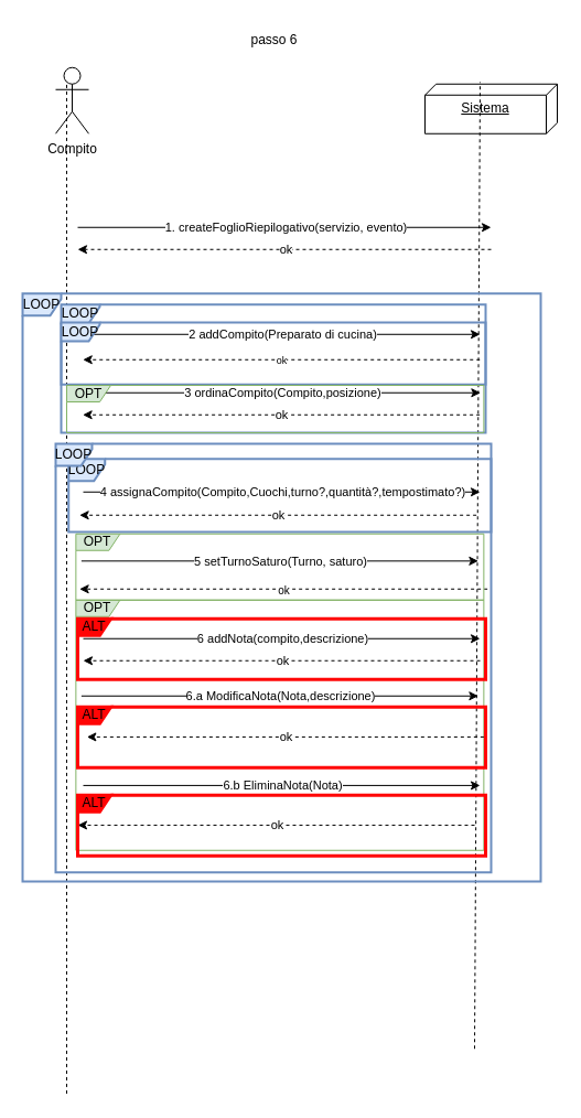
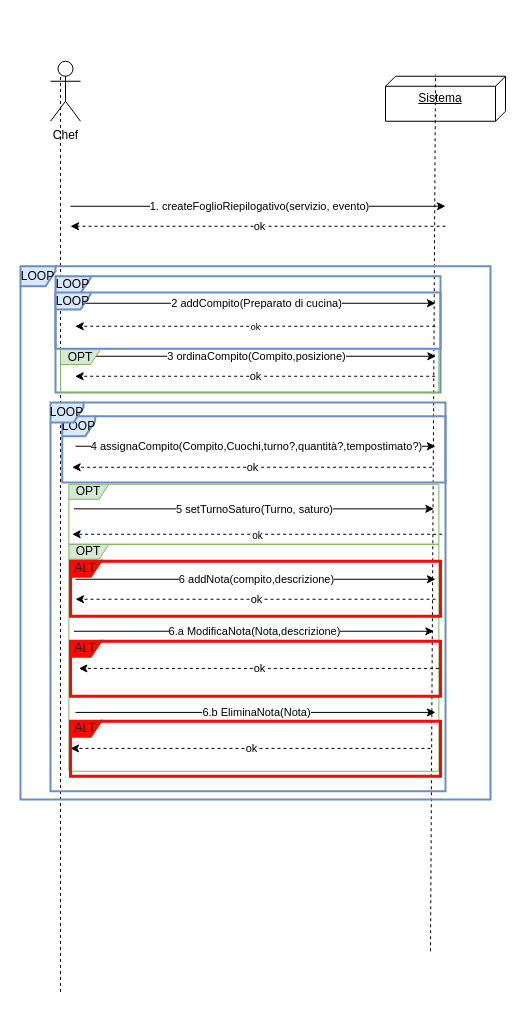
  <mxCell id="0" />
  <mxCell id="1" parent="0" />
- <mxCell id="2" value="Compito" style="shape=umlActor;verticalLabelPosition=bottom;verticalAlign=top;html=1;outlineConnect=0;" parent="1" vertex="1"><mxGeometry x="50" y="60.75" width="30" height="60" as="geometry" /></mxCell>
+ <mxCell id="2" value="Chef" style="shape=umlActor;verticalLabelPosition=bottom;verticalAlign=top;html=1;outlineConnect=0;" parent="1" vertex="1"><mxGeometry x="50" y="60.75" width="30" height="60" as="geometry" /></mxCell>
  <mxCell id="3" value="Sistema" style="verticalAlign=top;align=center;spacingTop=8;spacingLeft=2;spacingRight=12;shape=cube;size=10;direction=south;fontStyle=4;html=1;whiteSpace=wrap;" parent="1" vertex="1"><mxGeometry x="385" y="75.75" width="120" height="45" as="geometry" /></mxCell>
  <mxCell id="4" value="" style="endArrow=none;dashed=1;html=1;rounded=0;entryX=0;entryY=0;entryDx=45;entryDy=65;entryPerimeter=0;" parent="1" edge="1"><mxGeometry width="50" height="50" relative="1" as="geometry"><mxPoint x="430" y="950.75" as="sourcePoint" /><mxPoint x="435" y="74" as="targetPoint" /></mxGeometry></mxCell>
  <mxCell id="5" value="" style="endArrow=none;dashed=1;html=1;rounded=0;" parent="1" edge="1"><mxGeometry width="50" height="50" relative="1" as="geometry"><mxPoint x="60" y="991.417" as="sourcePoint" /><mxPoint x="60" y="74" as="targetPoint" /></mxGeometry></mxCell>
  <mxCell id="6" value="" style="endArrow=classic;html=1;rounded=0;" parent="1" edge="1"><mxGeometry width="50" height="50" relative="1" as="geometry"><mxPoint x="70" y="205.75" as="sourcePoint" /><mxPoint x="445" y="205.75" as="targetPoint" /></mxGeometry></mxCell>
  <mxCell id="7" value="1. createFoglioRiepilogativo(servizio, evento)" style="edgeLabel;html=1;align=center;verticalAlign=middle;resizable=0;points=[];" parent="6" connectable="0" vertex="1"><mxGeometry x="0.111" y="3" relative="1" as="geometry"><mxPoint x="-20" y="3" as="offset" /></mxGeometry></mxCell>
  <mxCell id="8" value="" style="html=1;labelBackgroundColor=#ffffff;startArrow=none;startFill=0;startSize=6;endArrow=classic;endFill=1;endSize=6;jettySize=auto;orthogonalLoop=1;strokeWidth=1;dashed=1;fontSize=14;rounded=0;" parent="1" edge="1"><mxGeometry width="60" height="60" relative="1" as="geometry"><mxPoint x="445" y="225.75" as="sourcePoint" /><mxPoint x="70" y="225.75" as="targetPoint" /></mxGeometry></mxCell>
  <mxCell id="9" value="ok" style="edgeLabel;html=1;align=center;verticalAlign=middle;resizable=0;points=[];" parent="8" connectable="0" vertex="1"><mxGeometry x="-0.11" relative="1" as="geometry"><mxPoint x="-20" as="offset" /></mxGeometry></mxCell>
  <mxCell id="10" value="" style="endArrow=classic;html=1;rounded=0;" parent="1" edge="1"><mxGeometry width="50" height="50" relative="1" as="geometry"><mxPoint x="75" y="302.77" as="sourcePoint" /><mxPoint x="435" y="302.77" as="targetPoint" /></mxGeometry></mxCell>
  <mxCell id="11" value="2 addCompito(Preparato di cucina)" style="edgeLabel;html=1;align=center;verticalAlign=middle;resizable=0;points=[];" parent="10" connectable="0" vertex="1"><mxGeometry x="0.111" y="3" relative="1" as="geometry"><mxPoint x="-20" y="3" as="offset" /></mxGeometry></mxCell>
  <mxCell id="12" value="" style="html=1;labelBackgroundColor=#ffffff;startArrow=none;startFill=0;startSize=6;endArrow=classic;endFill=1;endSize=6;jettySize=auto;orthogonalLoop=1;strokeWidth=1;dashed=1;fontSize=14;rounded=0;" parent="1" edge="1"><mxGeometry width="60" height="60" relative="1" as="geometry"><mxPoint x="434.74" y="325.75" as="sourcePoint" /><mxPoint x="74.74" y="325.75" as="targetPoint" /></mxGeometry></mxCell>
  <mxCell id="13" value="&lt;font style=&quot;font-size: 9px;&quot;&gt;ok&lt;/font&gt;" style="edgeLabel;html=1;align=center;verticalAlign=middle;resizable=0;points=[];" parent="12" connectable="0" vertex="1"><mxGeometry x="-0.11" relative="1" as="geometry"><mxPoint x="-20" as="offset" /></mxGeometry></mxCell>
  <mxCell id="14" value="LOOP" style="shape=umlFrame;whiteSpace=wrap;html=1;pointerEvents=0;fillColor=#dae8fc;strokeColor=#6c8ebf;width=35;height=17;strokeWidth=2;" parent="1" vertex="1"><mxGeometry x="55" y="275.75" width="385" height="116.25" as="geometry" /></mxCell>
  <mxCell id="15" value="" style="endArrow=classic;html=1;rounded=0;" parent="1" edge="1"><mxGeometry width="50" height="50" relative="1" as="geometry"><mxPoint x="75.37" y="355.75" as="sourcePoint" /><mxPoint x="435.37" y="355.75" as="targetPoint" /></mxGeometry></mxCell>
  <mxCell id="16" value="3 ordinaCompito(Compito,posizione)" style="edgeLabel;html=1;align=center;verticalAlign=middle;resizable=0;points=[];" parent="15" connectable="0" vertex="1"><mxGeometry x="0.111" y="3" relative="1" as="geometry"><mxPoint x="-20" y="3" as="offset" /></mxGeometry></mxCell>
  <mxCell id="17" value="" style="html=1;labelBackgroundColor=#ffffff;startArrow=none;startFill=0;startSize=6;endArrow=classic;endFill=1;endSize=6;jettySize=auto;orthogonalLoop=1;strokeWidth=1;dashed=1;fontSize=14;rounded=0;" parent="1" edge="1"><mxGeometry width="60" height="60" relative="1" as="geometry"><mxPoint x="434.63" y="375.75" as="sourcePoint" /><mxPoint x="74.63" y="375.75" as="targetPoint" /></mxGeometry></mxCell>
  <mxCell id="18" value="ok" style="edgeLabel;html=1;align=center;verticalAlign=middle;resizable=0;points=[];" parent="17" connectable="0" vertex="1"><mxGeometry x="-0.11" relative="1" as="geometry"><mxPoint x="-20" as="offset" /></mxGeometry></mxCell>
  <mxCell id="19" value="" style="endArrow=classic;html=1;rounded=0;" parent="1" edge="1"><mxGeometry width="50" height="50" relative="1" as="geometry"><mxPoint x="75" y="445.75" as="sourcePoint" /><mxPoint x="435" y="445.75" as="targetPoint" /></mxGeometry></mxCell>
  <mxCell id="20" value="4 assignaCompito(Compito,Cuochi,turno?,quantità?,tempostimato?)" style="edgeLabel;html=1;align=center;verticalAlign=middle;resizable=0;points=[];" parent="19" connectable="0" vertex="1"><mxGeometry x="0.111" y="3" relative="1" as="geometry"><mxPoint x="-20" y="3" as="offset" /></mxGeometry></mxCell>
  <mxCell id="21" value="" style="html=1;labelBackgroundColor=#ffffff;startArrow=none;startFill=0;startSize=6;endArrow=classic;endFill=1;endSize=6;jettySize=auto;orthogonalLoop=1;strokeWidth=1;dashed=1;fontSize=14;rounded=0;" parent="1" edge="1"><mxGeometry width="60" height="60" relative="1" as="geometry"><mxPoint x="431.63" y="466.75" as="sourcePoint" /><mxPoint x="71.63" y="466.75" as="targetPoint" /></mxGeometry></mxCell>
  <mxCell id="22" value="ok" style="edgeLabel;html=1;align=center;verticalAlign=middle;resizable=0;points=[];" parent="21" connectable="0" vertex="1"><mxGeometry x="-0.11" relative="1" as="geometry"><mxPoint x="-20" as="offset" /></mxGeometry></mxCell>
  <mxCell id="23" value="LOOP" style="shape=umlFrame;whiteSpace=wrap;html=1;pointerEvents=0;fillColor=#dae8fc;strokeColor=#6c8ebf;width=33;height=20;strokeWidth=2;" parent="1" vertex="1"><mxGeometry x="61.74" y="415.75" width="383.26" height="66.25" as="geometry" /></mxCell>
  <mxCell id="24" value="LOOP" style="shape=umlFrame;whiteSpace=wrap;html=1;pointerEvents=0;fillColor=#dae8fc;strokeColor=#6c8ebf;width=35;height=20;strokeWidth=2;" parent="1" vertex="1"><mxGeometry x="20" y="265.75" width="470" height="533.25" as="geometry" /></mxCell>
  <mxCell id="25" value="" style="endArrow=classic;html=1;rounded=0;" parent="1" edge="1"><mxGeometry width="50" height="50" relative="1" as="geometry"><mxPoint x="73.37" y="508.35" as="sourcePoint" /><mxPoint x="433.37" y="508.35" as="targetPoint" /></mxGeometry></mxCell>
  <mxCell id="26" value="5 setTurnoSaturo(Turno, saturo)" style="edgeLabel;html=1;align=center;verticalAlign=middle;resizable=0;points=[];" parent="25" connectable="0" vertex="1"><mxGeometry x="0.111" y="3" relative="1" as="geometry"><mxPoint x="-20" y="3" as="offset" /></mxGeometry></mxCell>
  <mxCell id="27" value="&lt;font style=&quot;font-size: 10px;&quot;&gt;ok&lt;/font&gt;" style="html=1;labelBackgroundColor=#ffffff;startArrow=none;startFill=0;startSize=6;endArrow=classic;endFill=1;endSize=6;jettySize=auto;orthogonalLoop=1;strokeWidth=1;dashed=1;fontSize=14;rounded=0;" parent="1" edge="1"><mxGeometry width="60" height="60" relative="1" as="geometry"><mxPoint x="441.63" y="533.75" as="sourcePoint" /><mxPoint x="71.63" y="533.75" as="targetPoint" /></mxGeometry></mxCell>
  <mxCell id="28" value="" style="endArrow=classic;html=1;rounded=0;" parent="1" edge="1"><mxGeometry width="50" height="50" relative="1" as="geometry"><mxPoint x="75" y="578.75" as="sourcePoint" /><mxPoint x="435" y="578.75" as="targetPoint" /></mxGeometry></mxCell>
  <mxCell id="29" value="6 addNota(compito,descrizione)" style="edgeLabel;html=1;align=center;verticalAlign=middle;resizable=0;points=[];" parent="28" connectable="0" vertex="1"><mxGeometry x="0.111" y="3" relative="1" as="geometry"><mxPoint x="-20" y="3" as="offset" /></mxGeometry></mxCell>
  <mxCell id="30" value="" style="html=1;labelBackgroundColor=#ffffff;startArrow=none;startFill=0;startSize=6;endArrow=classic;endFill=1;endSize=6;jettySize=auto;orthogonalLoop=1;strokeWidth=1;dashed=1;fontSize=14;rounded=0;" parent="1" edge="1"><mxGeometry width="60" height="60" relative="1" as="geometry"><mxPoint x="435" y="598.75" as="sourcePoint" /><mxPoint x="75" y="598.75" as="targetPoint" /></mxGeometry></mxCell>
  <mxCell id="31" value="ok" style="edgeLabel;html=1;align=center;verticalAlign=middle;resizable=0;points=[];" parent="30" connectable="0" vertex="1"><mxGeometry x="-0.11" relative="1" as="geometry"><mxPoint x="-20" as="offset" /></mxGeometry></mxCell>
  <mxCell id="32" value="OPT" style="shape=umlFrame;whiteSpace=wrap;html=1;pointerEvents=0;fillColor=#d5e8d4;strokeColor=#82b366;width=40;height=15;" parent="1" vertex="1"><mxGeometry x="68.37" y="543.75" width="370" height="227" as="geometry" /></mxCell>
  <mxCell id="33" value="OPT" style="shape=umlFrame;whiteSpace=wrap;html=1;pointerEvents=0;fillColor=#d5e8d4;strokeColor=#82b366;width=40;height=15;" parent="1" vertex="1"><mxGeometry x="68.37" y="483.75" width="370" height="60" as="geometry" /></mxCell>
- <mxCell id="34" value="passo 6" style="text;html=1;align=center;verticalAlign=middle;resizable=0;points=[];autosize=1;strokeColor=none;fillColor=none;" parent="1" vertex="1"><mxGeometry x="212.5" y="20.75" width="70" height="30" as="geometry" /></mxCell>
  <mxCell id="35" value="LOOP" style="shape=umlFrame;whiteSpace=wrap;html=1;pointerEvents=0;fillColor=#dae8fc;strokeColor=#6c8ebf;width=35;height=17;strokeWidth=2;" parent="1" vertex="1"><mxGeometry x="55" y="292" width="385" height="56.25" as="geometry" /></mxCell>
  <mxCell id="36" value="LOOP" style="shape=umlFrame;whiteSpace=wrap;html=1;pointerEvents=0;fillColor=#dae8fc;strokeColor=#6c8ebf;width=33;height=20;strokeWidth=2;" parent="1" vertex="1"><mxGeometry x="50" y="402" width="395" height="388.75" as="geometry" /></mxCell>
  <mxCell id="37" value="ALT" style="shape=umlFrame;whiteSpace=wrap;html=1;pointerEvents=0;fillColor=#FF0505;strokeColor=#FF0505;width=30;height=15;swimlaneFillColor=none;fillStyle=auto;strokeWidth=3;shadow=0;gradientColor=none;" parent="1" vertex="1"><mxGeometry x="70" y="560.75" width="370" height="55" as="geometry" /></mxCell>
  <mxCell id="38" value="ALT" style="shape=umlFrame;whiteSpace=wrap;html=1;pointerEvents=0;fillColor=#FF0505;strokeColor=#FF0505;width=30;height=15;swimlaneFillColor=none;fillStyle=auto;strokeWidth=3;shadow=0;gradientColor=none;" parent="1" vertex="1"><mxGeometry x="70" y="640.75" width="370" height="55" as="geometry" /></mxCell>
  <mxCell id="39" value="" style="endArrow=classic;html=1;rounded=0;" parent="1" edge="1"><mxGeometry width="50" height="50" relative="1" as="geometry"><mxPoint x="73.37" y="630.75" as="sourcePoint" /><mxPoint x="433.37" y="630.75" as="targetPoint" /></mxGeometry></mxCell>
  <mxCell id="40" value="6.a ModificaNota(Nota,descrizione)" style="edgeLabel;html=1;align=center;verticalAlign=middle;resizable=0;points=[];" parent="39" connectable="0" vertex="1"><mxGeometry x="0.111" y="3" relative="1" as="geometry"><mxPoint x="-20" y="3" as="offset" /></mxGeometry></mxCell>
  <mxCell id="41" value="" style="html=1;labelBackgroundColor=#ffffff;startArrow=none;startFill=0;startSize=6;endArrow=classic;endFill=1;endSize=6;jettySize=auto;orthogonalLoop=1;strokeWidth=1;dashed=1;fontSize=14;rounded=0;" parent="1" edge="1"><mxGeometry width="60" height="60" relative="1" as="geometry"><mxPoint x="438.37" y="667.91" as="sourcePoint" /><mxPoint x="78.37" y="667.91" as="targetPoint" /></mxGeometry></mxCell>
  <mxCell id="42" value="ok" style="edgeLabel;html=1;align=center;verticalAlign=middle;resizable=0;points=[];" parent="41" connectable="0" vertex="1"><mxGeometry x="-0.11" relative="1" as="geometry"><mxPoint x="-20" as="offset" /></mxGeometry></mxCell>
  <mxCell id="43" value="" style="endArrow=classic;html=1;rounded=0;" parent="1" edge="1"><mxGeometry width="50" height="50" relative="1" as="geometry"><mxPoint x="75" y="711.91" as="sourcePoint" /><mxPoint x="435" y="711.91" as="targetPoint" /></mxGeometry></mxCell>
  <mxCell id="44" value="6.b EliminaNota(Nota)" style="edgeLabel;html=1;align=center;verticalAlign=middle;resizable=0;points=[];" parent="43" connectable="0" vertex="1"><mxGeometry x="0.111" y="3" relative="1" as="geometry"><mxPoint x="-20" y="3" as="offset" /></mxGeometry></mxCell>
  <mxCell id="45" value="" style="html=1;labelBackgroundColor=#ffffff;startArrow=none;startFill=0;startSize=6;endArrow=classic;endFill=1;endSize=6;jettySize=auto;orthogonalLoop=1;strokeWidth=1;dashed=1;fontSize=14;rounded=0;" parent="1" edge="1"><mxGeometry width="60" height="60" relative="1" as="geometry"><mxPoint x="430" y="747.91" as="sourcePoint" /><mxPoint x="70" y="747.91" as="targetPoint" /></mxGeometry></mxCell>
  <mxCell id="46" value="ok" style="edgeLabel;html=1;align=center;verticalAlign=middle;resizable=0;points=[];" parent="45" connectable="0" vertex="1"><mxGeometry x="-0.11" relative="1" as="geometry"><mxPoint x="-20" as="offset" /></mxGeometry></mxCell>
  <mxCell id="47" value="ALT" style="shape=umlFrame;whiteSpace=wrap;html=1;pointerEvents=0;fillColor=#FF0505;strokeColor=#FF0505;width=30;height=15;swimlaneFillColor=none;fillStyle=auto;strokeWidth=3;shadow=0;gradientColor=none;" parent="1" vertex="1"><mxGeometry x="70" y="720.75" width="370" height="55" as="geometry" /></mxCell>
  <mxCell id="48" value="OPT" style="shape=umlFrame;whiteSpace=wrap;html=1;pointerEvents=0;fillColor=#d5e8d4;strokeColor=#82b366;width=40;height=15;" vertex="1" parent="1"><mxGeometry x="60" y="349" width="378.37" height="43" as="geometry" /></mxCell>
